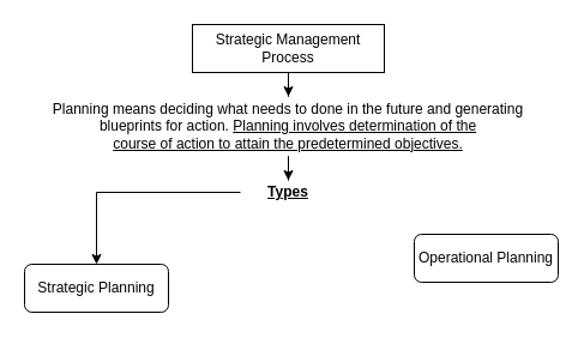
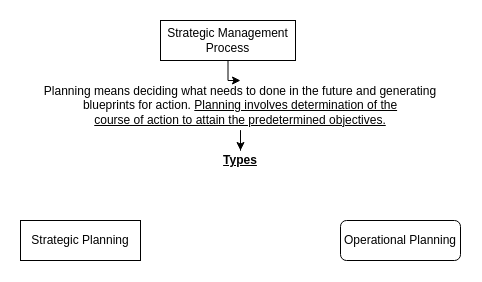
  <mxCell id="0" />
  <mxCell id="1" parent="0" />
  <mxCell id="2" style="edgeStyle=orthogonalEdgeStyle;rounded=0;orthogonalLoop=1;jettySize=auto;html=1;" edge="1" parent="1" source="3" target="5"><mxGeometry relative="1" as="geometry" /></mxCell>
- <mxCell id="3" value="Strategic Management Process" style="rounded=0;whiteSpace=wrap;html=1;" parent="1" vertex="1"><mxGeometry x="160" width="160" height="40" as="geometry" y="20" /></mxCell>
+ <mxCell id="3" value="Strategic Management Process" style="rounded=0;whiteSpace=wrap;html=1;" parent="1" vertex="1"><mxGeometry x="160" y="20" width="135" height="40" as="geometry" /></mxCell>
  <mxCell id="4" style="edgeStyle=orthogonalEdgeStyle;rounded=0;orthogonalLoop=1;jettySize=auto;html=1;" edge="1" parent="1" source="5" target="7"><mxGeometry relative="1" as="geometry" /></mxCell>
  <mxCell id="5" value="Planning means deciding what needs to done in the future and generating blueprints for action. &lt;u&gt;Planning involves determination of the&lt;br&gt;course of action to attain the predetermined objectives.&lt;/u&gt;" style="text;html=1;strokeColor=none;fillColor=none;align=center;verticalAlign=middle;whiteSpace=wrap;rounded=0;" vertex="1" parent="1"><mxGeometry x="20" y="80" width="440" height="50" as="geometry" /></mxCell>
- <mxCell id="6" style="edgeStyle=orthogonalEdgeStyle;rounded=0;orthogonalLoop=1;jettySize=auto;html=1;" edge="1" parent="1" source="7" target="9"><mxGeometry relative="1" as="geometry" /></mxCell>
  <mxCell id="7" value="&lt;u&gt;&lt;b&gt;Types&lt;/b&gt;&lt;/u&gt;" style="text;html=1;strokeColor=none;fillColor=none;align=center;verticalAlign=middle;whiteSpace=wrap;rounded=0;" vertex="1" parent="1"><mxGeometry x="200" y="150" width="80" height="20" as="geometry" /></mxCell>
- <mxCell id="8" value="Operational Planning" style="rounded=1;whiteSpace=wrap;html=1;" vertex="1" parent="1"><mxGeometry x="345" y="195" width="120" height="40" as="geometry" /></mxCell>
- <mxCell id="9" value="Strategic Planning" style="rounded=1;whiteSpace=wrap;html=1;" vertex="1" parent="1"><mxGeometry x="20" y="220" width="120" height="40" as="geometry" /></mxCell>
+ <mxCell id="8" value="Operational Planning" style="rounded=1;whiteSpace=wrap;html=1;" vertex="1" parent="1"><mxGeometry x="340" y="220" width="120" height="40" as="geometry" /></mxCell>
+ <mxCell id="9" value="Strategic Planning" style="whiteSpace=wrap;html=1;rounded=0;" vertex="1" parent="1"><mxGeometry x="20" y="220" width="120" height="40" as="geometry" /></mxCell>
